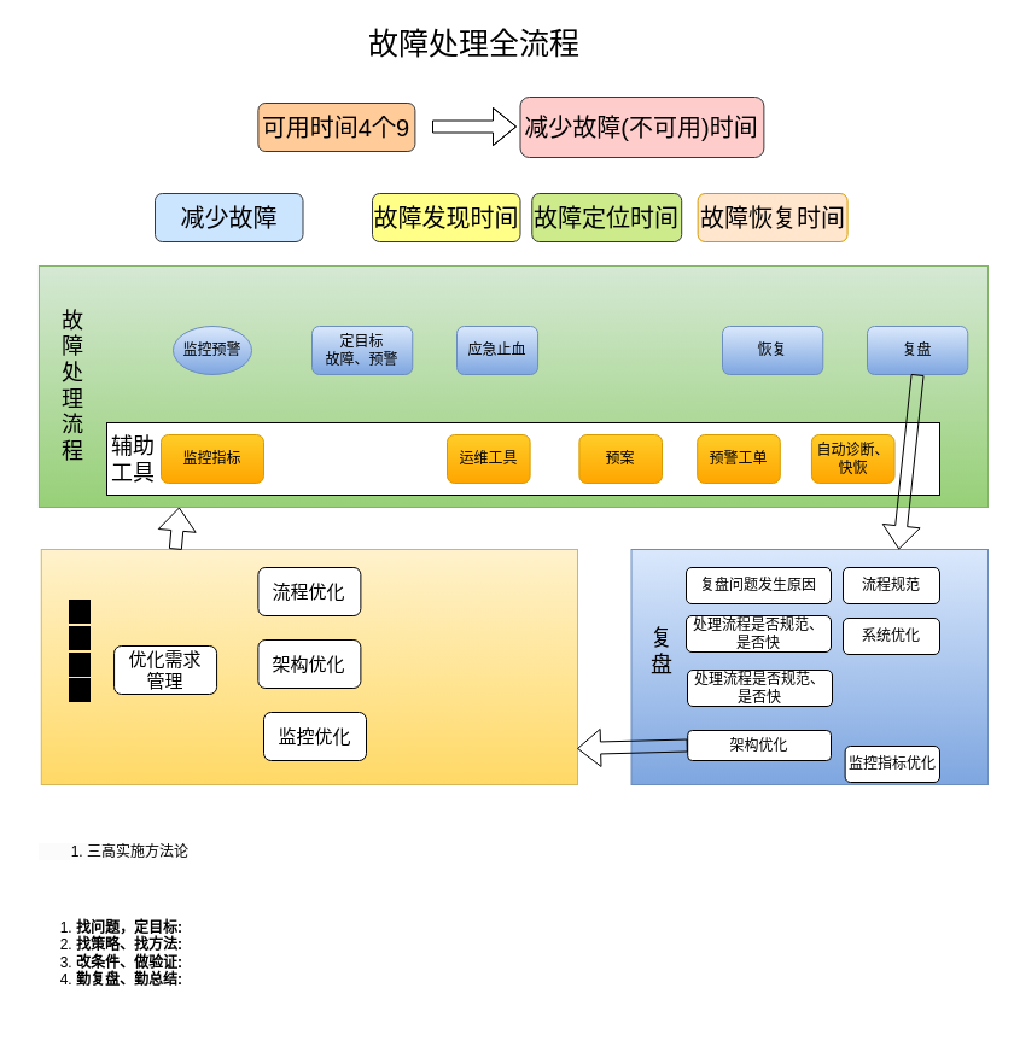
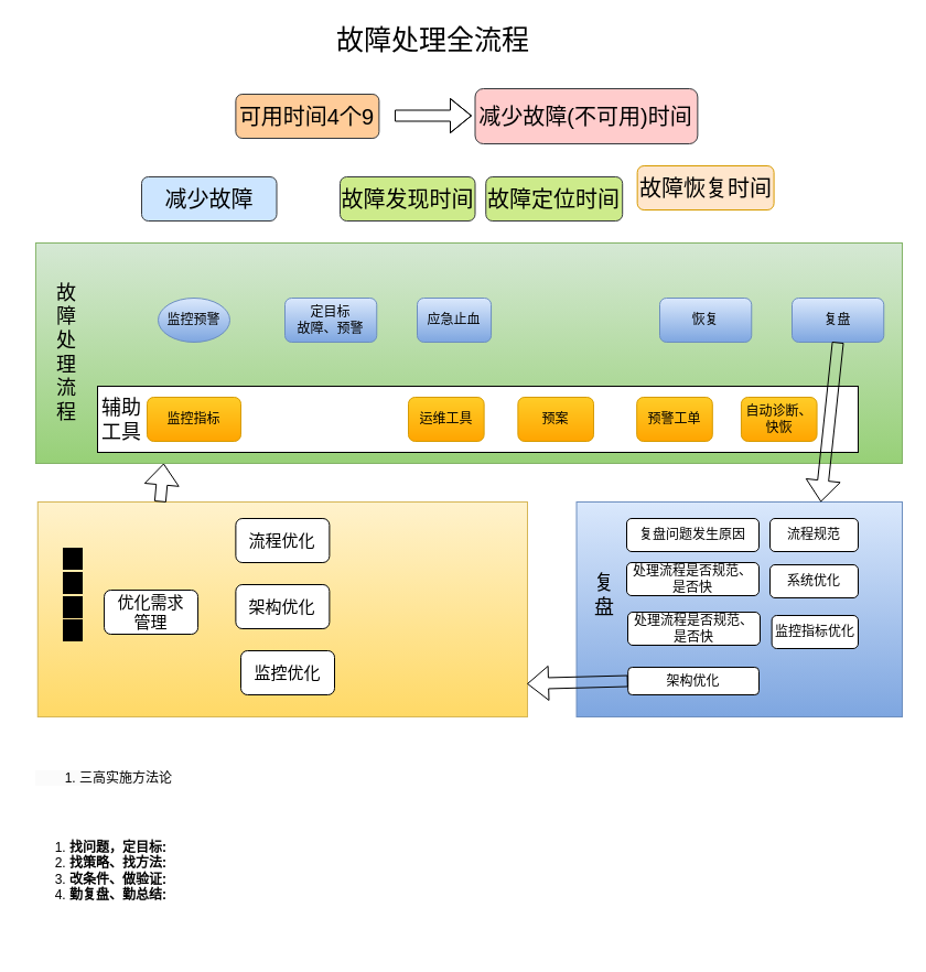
  <mxCell id="0" />
  <mxCell id="1" parent="0" />
  <mxCell id="2" value="" style="rounded=0;whiteSpace=wrap;html=1;fontSize=18;fillColor=#d5e8d4;gradientColor=#97d077;strokeColor=#82b366;" parent="1" vertex="1"><mxGeometry x="31.93" y="220" width="786.07" height="200" as="geometry" /></mxCell>
  <mxCell id="3" value="监控预警" style="ellipse;whiteSpace=wrap;html=1;fillColor=#dae8fc;gradientColor=#7ea6e0;strokeColor=#6c8ebf;" parent="1" vertex="1"><mxGeometry x="143" y="270" width="65" height="40" as="geometry" /></mxCell>
  <mxCell id="4" value="定目标&lt;br&gt;故障、预警" style="rounded=1;whiteSpace=wrap;html=1;fillColor=#dae8fc;gradientColor=#7ea6e0;strokeColor=#6c8ebf;" parent="1" vertex="1"><mxGeometry x="258" y="270" width="83.25" height="40" as="geometry" /></mxCell>
  <mxCell id="5" value="应急止血" style="rounded=1;whiteSpace=wrap;html=1;fillColor=#dae8fc;gradientColor=#7ea6e0;strokeColor=#6c8ebf;" parent="1" vertex="1"><mxGeometry x="378" y="270" width="67.06" height="40" as="geometry" /></mxCell>
  <mxCell id="6" value="恢复" style="rounded=1;whiteSpace=wrap;html=1;fillColor=#dae8fc;gradientColor=#7ea6e0;strokeColor=#6c8ebf;" parent="1" vertex="1"><mxGeometry x="598" y="270" width="83.25" height="40" as="geometry" /></mxCell>
  <mxCell id="7" value="故障处理全流程" style="text;html=1;strokeColor=none;fillColor=none;align=center;verticalAlign=middle;whiteSpace=wrap;rounded=0;fontSize=25;" parent="1" vertex="1"><mxGeometry x="198" y="20" width="389" height="30" as="geometry" /></mxCell>
  <mxCell id="8" value="可用时间4个9" style="rounded=1;whiteSpace=wrap;html=1;fontSize=20;fillColor=#ffcc99;strokeColor=#36393d;" parent="1" vertex="1"><mxGeometry x="213.39" y="85" width="130" height="40" as="geometry" /></mxCell>
  <mxCell id="9" value="减少故障(不可用)时间" style="rounded=1;whiteSpace=wrap;html=1;fontSize=20;fillColor=#ffcccc;strokeColor=#36393d;" parent="1" vertex="1"><mxGeometry x="430.5" y="80" width="201.87" height="50" as="geometry" /></mxCell>
- <mxCell id="10" value="故障发现时间" style="rounded=1;whiteSpace=wrap;html=1;fontSize=20;fillColor=#ffff88;strokeColor=#36393d;" parent="1" vertex="1"><mxGeometry x="308" y="160" width="122.5" height="40" as="geometry" /></mxCell>
+ <mxCell id="10" value="故障发现时间" style="rounded=1;whiteSpace=wrap;html=1;fontSize=20;fillColor=#cdeb8b;strokeColor=#36393d;" parent="1" vertex="1"><mxGeometry x="308" y="160" width="122.5" height="40" as="geometry" /></mxCell>
  <mxCell id="11" value="故障定位时间" style="rounded=1;whiteSpace=wrap;html=1;fontSize=20;fillColor=#cdeb8b;strokeColor=#36393d;" parent="1" vertex="1"><mxGeometry x="440.25" y="160" width="123.94" height="40" as="geometry" /></mxCell>
- <mxCell id="12" value="故障恢复时间" style="rounded=1;whiteSpace=wrap;html=1;fontSize=20;fillColor=#ffe6cc;strokeColor=#d79b00;" parent="1" vertex="1"><mxGeometry x="577.65" y="160" width="123.94" height="40" as="geometry" /></mxCell>
+ <mxCell id="12" value="故障恢复时间" style="rounded=1;whiteSpace=wrap;html=1;fontSize=20;fillColor=#ffe6cc;strokeColor=#d79b00;" parent="1" vertex="1"><mxGeometry x="577.65" y="150" width="123.94" height="40" as="geometry" /></mxCell>
  <mxCell id="13" value="故&lt;br&gt;障&lt;br&gt;处&lt;br&gt;理&lt;br&gt;流&lt;br&gt;程" style="text;html=1;strokeColor=none;fillColor=none;align=center;verticalAlign=middle;whiteSpace=wrap;rounded=0;fontSize=18;" parent="1" vertex="1"><mxGeometry x="31.93" y="250" width="56.07" height="140" as="geometry" /></mxCell>
  <mxCell id="14" value="" style="rounded=0;whiteSpace=wrap;html=1;fontSize=18;fillColor=#fff2cc;gradientColor=#ffd966;strokeColor=#d6b656;" parent="1" vertex="1"><mxGeometry x="33.78" y="455" width="444.22" height="195" as="geometry" /></mxCell>
  <mxCell id="15" value="&lt;span style=&quot;background-color: rgb(0 , 0 , 0)&quot;&gt;持&lt;br&gt;续&lt;br&gt;优&lt;br&gt;化&lt;/span&gt;" style="text;html=1;strokeColor=none;fillColor=none;align=center;verticalAlign=middle;whiteSpace=wrap;rounded=0;fontSize=18;" parent="1" vertex="1"><mxGeometry x="38" y="470" width="56.07" height="140" as="geometry" /></mxCell>
  <mxCell id="16" value="减少故障" style="rounded=1;whiteSpace=wrap;html=1;fontSize=20;fillColor=#cce5ff;strokeColor=#36393d;" parent="1" vertex="1"><mxGeometry x="128" y="160" width="122.5" height="40" as="geometry" /></mxCell>
  <mxCell id="17" value="复盘" style="rounded=1;whiteSpace=wrap;html=1;fillColor=#dae8fc;gradientColor=#7ea6e0;strokeColor=#6c8ebf;" parent="1" vertex="1"><mxGeometry x="718" y="270" width="83.25" height="40" as="geometry" /></mxCell>
  <mxCell id="18" value="" style="rounded=0;whiteSpace=wrap;html=1;fontSize=18;fillColor=#dae8fc;gradientColor=#7ea6e0;strokeColor=#6c8ebf;" parent="1" vertex="1"><mxGeometry x="522.52" y="455" width="295.48" height="195" as="geometry" /></mxCell>
  <mxCell id="19" value="复&lt;br&gt;盘" style="text;html=1;strokeColor=none;fillColor=none;align=center;verticalAlign=middle;whiteSpace=wrap;rounded=0;fontSize=18;" parent="1" vertex="1"><mxGeometry x="527.75" y="470" width="40.25" height="140" as="geometry" /></mxCell>
  <mxCell id="20" value="复盘问题发生原因" style="rounded=1;whiteSpace=wrap;html=1;" parent="1" vertex="1"><mxGeometry x="568" y="470" width="120" height="30" as="geometry" /></mxCell>
  <mxCell id="21" value="处理流程是否规范、是否快" style="rounded=1;whiteSpace=wrap;html=1;" parent="1" vertex="1"><mxGeometry x="568" y="510" width="120" height="30" as="geometry" /></mxCell>
  <mxCell id="22" value="处理流程是否规范、是否快" style="rounded=1;whiteSpace=wrap;html=1;" parent="1" vertex="1"><mxGeometry x="569" y="555" width="120" height="30" as="geometry" /></mxCell>
  <mxCell id="23" value="架构优化" style="rounded=1;whiteSpace=wrap;html=1;" parent="1" vertex="1"><mxGeometry x="569.19" y="605" width="118.81" height="25" as="geometry" /></mxCell>
  <mxCell id="24" value="" style="shape=flexArrow;endArrow=classic;html=1;rounded=0;fontSize=18;exitX=0;exitY=0.5;exitDx=0;exitDy=0;entryX=0.999;entryY=0.846;entryDx=0;entryDy=0;entryPerimeter=0;" parent="1" source="23" target="14" edge="1"><mxGeometry width="50" height="50" relative="1" as="geometry"><mxPoint x="563.495" y="590" as="sourcePoint" /><mxPoint x="548" y="735" as="targetPoint" /></mxGeometry></mxCell>
  <mxCell id="25" value="流程规范" style="rounded=1;whiteSpace=wrap;html=1;" parent="1" vertex="1"><mxGeometry x="698" y="470" width="80" height="30" as="geometry" /></mxCell>
  <mxCell id="26" value="系统优化" style="rounded=1;whiteSpace=wrap;html=1;" parent="1" vertex="1"><mxGeometry x="698" y="512" width="80" height="30" as="geometry" /></mxCell>
  <mxCell id="27" value="" style="rounded=0;whiteSpace=wrap;html=1;fontSize=18;" parent="1" vertex="1"><mxGeometry x="88" y="350" width="690" height="60" as="geometry" /></mxCell>
- <mxCell id="28" value="监控指标优化" style="rounded=1;whiteSpace=wrap;html=1;" parent="1" vertex="1"><mxGeometry x="699.63" y="618" width="78.37" height="30" as="geometry" /></mxCell>
+ <mxCell id="28" value="监控指标优化" style="rounded=1;whiteSpace=wrap;html=1;" parent="1" vertex="1"><mxGeometry x="699.63" y="558" width="78.37" height="30" as="geometry" /></mxCell>
  <mxCell id="29" value="监控指标" style="rounded=1;whiteSpace=wrap;html=1;fillColor=#ffcd28;gradientColor=#ffa500;strokeColor=#d79b00;" parent="1" vertex="1"><mxGeometry x="133" y="360" width="85" height="40" as="geometry" /></mxCell>
  <mxCell id="30" value="运维工具" style="rounded=1;whiteSpace=wrap;html=1;fillColor=#ffcd28;gradientColor=#ffa500;strokeColor=#d79b00;" parent="1" vertex="1"><mxGeometry x="370" y="360" width="68.62" height="40" as="geometry" /></mxCell>
- <mxCell id="31" value="预案" style="rounded=1;whiteSpace=wrap;html=1;fillColor=#ffcd28;gradientColor=#ffa500;strokeColor=#d79b00;" parent="1" vertex="1"><mxGeometry x="479.38" y="360" width="68.62" height="40" as="geometry" /></mxCell>
+ <mxCell id="31" value="预案" style="rounded=1;whiteSpace=wrap;html=1;fillColor=#ffcd28;gradientColor=#ffa500;strokeColor=#d79b00;" parent="1" vertex="1"><mxGeometry x="469.38" y="360" width="68.62" height="40" as="geometry" /></mxCell>
  <mxCell id="32" value="预警工单" style="rounded=1;whiteSpace=wrap;html=1;fillColor=#ffcd28;gradientColor=#ffa500;strokeColor=#d79b00;" parent="1" vertex="1"><mxGeometry x="577.19" y="360" width="68.62" height="40" as="geometry" /></mxCell>
  <mxCell id="33" value="自动诊断、快恢" style="rounded=1;whiteSpace=wrap;html=1;fillColor=#ffcd28;gradientColor=#ffa500;strokeColor=#d79b00;" parent="1" vertex="1"><mxGeometry x="671.94" y="360" width="68.62" height="40" as="geometry" /></mxCell>
  <mxCell id="34" value="" style="shape=flexArrow;endArrow=classic;html=1;rounded=0;fontSize=18;exitX=0.5;exitY=1;exitDx=0;exitDy=0;entryX=0.75;entryY=0;entryDx=0;entryDy=0;" parent="1" source="17" target="18" edge="1"><mxGeometry width="50" height="50" relative="1" as="geometry"><mxPoint x="758" y="390" as="sourcePoint" /><mxPoint x="767.162" y="445" as="targetPoint" /></mxGeometry></mxCell>
  <mxCell id="35" value="辅助&lt;br&gt;工具" style="text;html=1;strokeColor=none;fillColor=none;align=center;verticalAlign=middle;whiteSpace=wrap;rounded=0;fontSize=18;" parent="1" vertex="1"><mxGeometry x="87" y="361" width="46" height="39" as="geometry" /></mxCell>
  <mxCell id="36" value="架构优化" style="rounded=1;whiteSpace=wrap;html=1;fontSize=15;" parent="1" vertex="1"><mxGeometry x="213.39" y="530" width="85" height="40" as="geometry" /></mxCell>
  <mxCell id="37" value="流程优化" style="rounded=1;whiteSpace=wrap;html=1;fontSize=15;" parent="1" vertex="1"><mxGeometry x="213.39" y="470" width="85" height="40" as="geometry" /></mxCell>
  <mxCell id="38" value="优化需求&lt;br&gt;管理" style="rounded=1;whiteSpace=wrap;html=1;fontSize=15;" parent="1" vertex="1"><mxGeometry x="94.07" y="535" width="85" height="40" as="geometry" /></mxCell>
  <mxCell id="39" value="监控优化" style="rounded=1;whiteSpace=wrap;html=1;fontSize=15;" parent="1" vertex="1"><mxGeometry x="218" y="590" width="85" height="40" as="geometry" /></mxCell>
  <mxCell id="40" value="" style="shape=flexArrow;endArrow=classic;html=1;rounded=0;fontSize=30;" parent="1" edge="1"><mxGeometry width="50" height="50" relative="1" as="geometry"><mxPoint x="357.5" y="104.5" as="sourcePoint" /><mxPoint x="427.5" y="104.5" as="targetPoint" /><Array as="points"><mxPoint x="397.5" y="104.5" /></Array></mxGeometry></mxCell>
  <mxCell id="41" value="&lt;ol&gt;&lt;li&gt;&lt;b&gt;&lt;font color=&quot;#000000&quot;&gt;&lt;span&gt;找问题，定目标:&lt;/span&gt;&lt;br&gt;&lt;/font&gt;&lt;/b&gt;&lt;/li&gt;&lt;li&gt;&lt;b&gt;&lt;font color=&quot;#000000&quot;&gt;找策略、找方法:&lt;/font&gt;&lt;/b&gt;&lt;/li&gt;&lt;li&gt;&lt;b&gt;&lt;font color=&quot;#000000&quot;&gt;改条件、做验证:&lt;/font&gt;&lt;/b&gt;&lt;/li&gt;&lt;li&gt;&lt;b&gt;&lt;font color=&quot;#000000&quot;&gt;勤复盘、勤总结:&lt;/font&gt;&lt;/b&gt;&lt;/li&gt;&lt;/ol&gt;" style="text;strokeColor=none;fillColor=none;html=1;whiteSpace=wrap;verticalAlign=middle;overflow=hidden;" parent="1" vertex="1"><mxGeometry x="20.88" y="720" width="241" height="140" as="geometry" /></mxCell>
  <mxCell id="42" value="&lt;meta charset=&quot;utf-8&quot;&gt;&lt;ol style=&quot;border-color: var(--border-color); color: rgb(0, 0, 0); font-family: Helvetica; font-size: 12px; font-style: normal; font-variant-ligatures: normal; font-variant-caps: normal; font-weight: 400; letter-spacing: normal; orphans: 2; text-align: left; text-indent: 0px; text-transform: none; widows: 2; word-spacing: 0px; -webkit-text-stroke-width: 0px; background-color: rgb(251, 251, 251); text-decoration-thickness: initial; text-decoration-style: initial; text-decoration-color: initial;&quot;&gt;&lt;li style=&quot;border-color: var(--border-color);&quot;&gt;三高实施方法论&lt;/li&gt;&lt;/ol&gt;" style="text;whiteSpace=wrap;html=1;" parent="1" vertex="1"><mxGeometry x="30" y="680" width="160" height="60" as="geometry" /></mxCell>
  <mxCell id="43" value="" style="shape=flexArrow;endArrow=classic;html=1;rounded=0;fontSize=18;exitX=0.25;exitY=0;exitDx=0;exitDy=0;" parent="1" source="14" edge="1"><mxGeometry width="50" height="50" relative="1" as="geometry"><mxPoint x="239.63" y="420" as="sourcePoint" /><mxPoint x="148" y="420" as="targetPoint" /></mxGeometry></mxCell>
